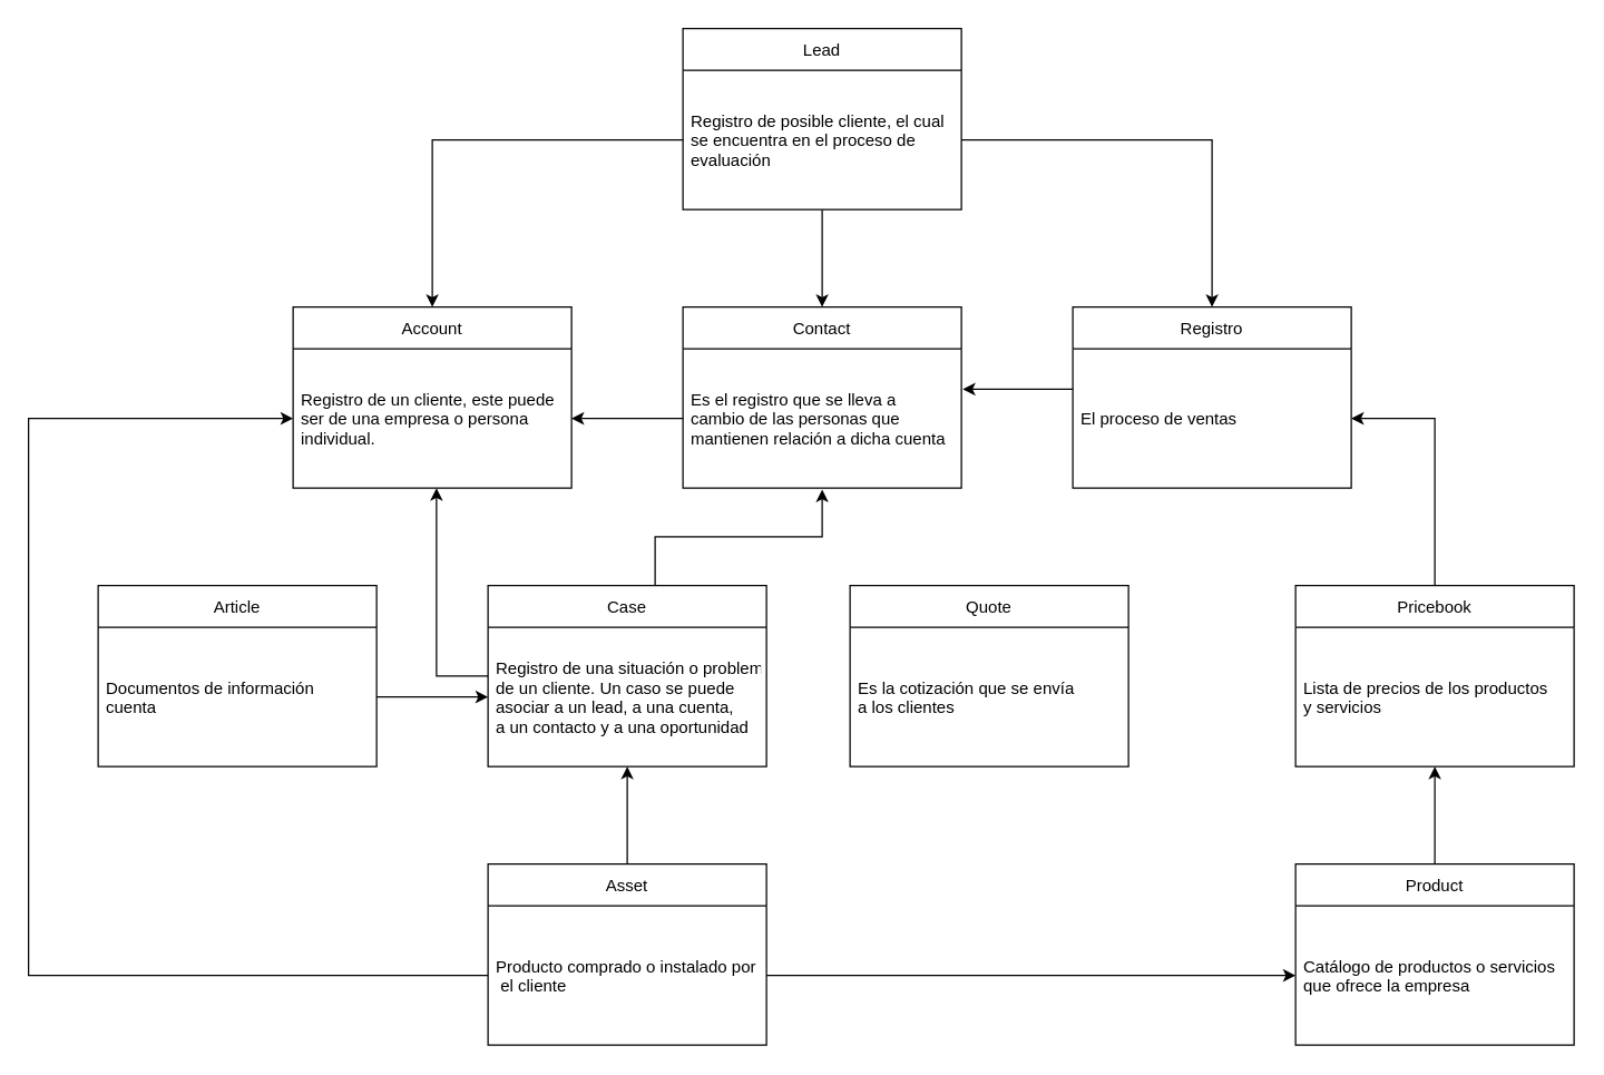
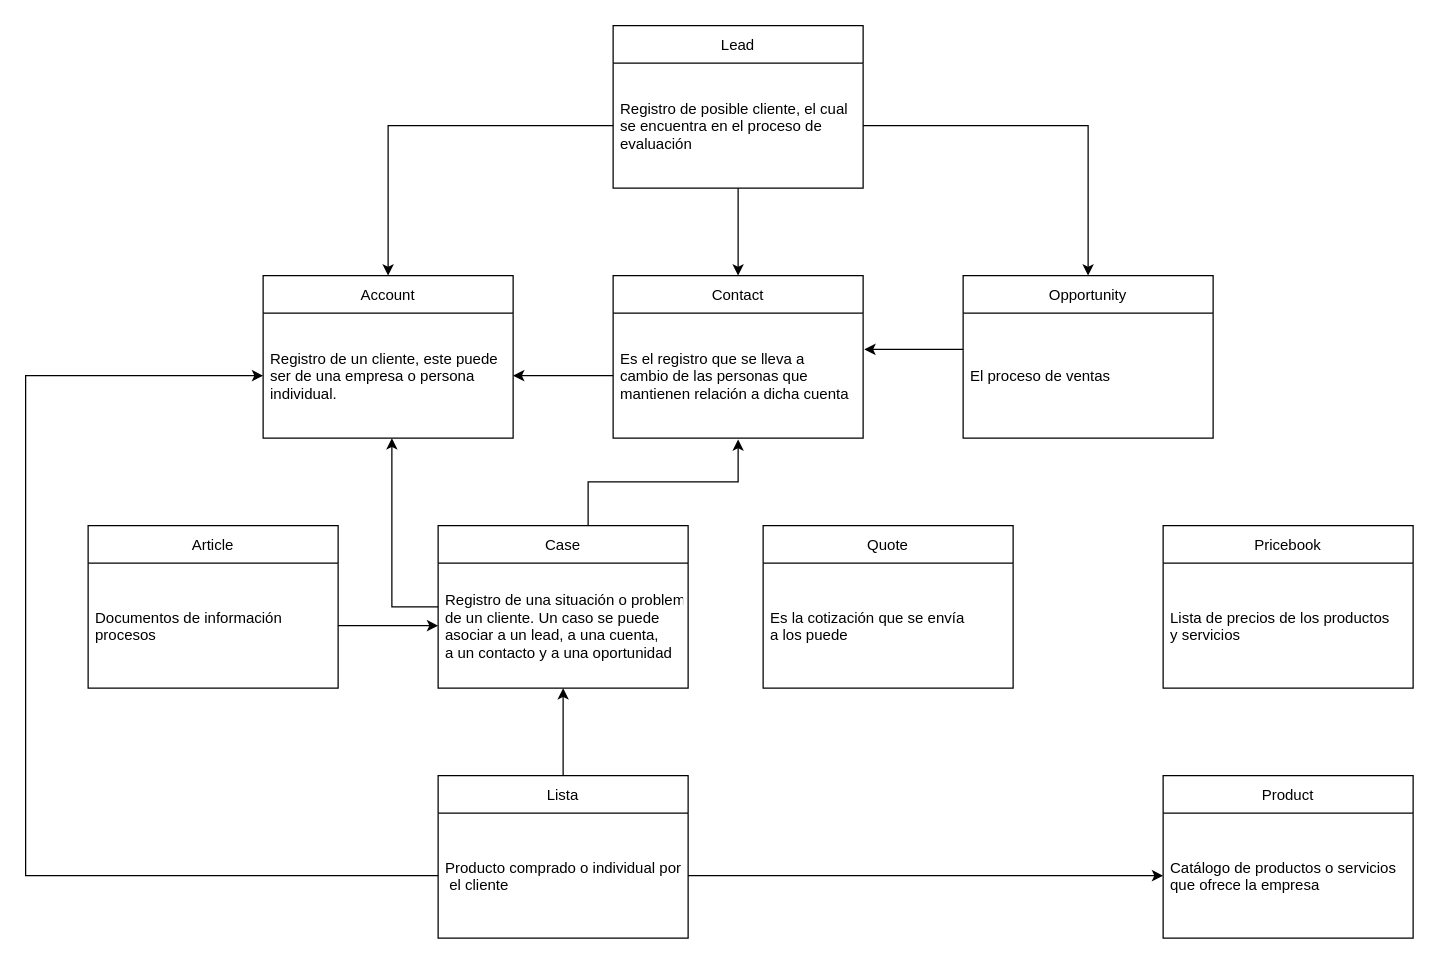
  <mxCell id="0" />
  <mxCell id="1" parent="0" />
  <mxCell id="2" value="Lead" style="swimlane;fontStyle=0;childLayout=stackLayout;horizontal=1;startSize=30;horizontalStack=0;resizeParent=1;resizeParentMax=0;resizeLast=0;collapsible=1;marginBottom=0;" vertex="1" parent="1"><mxGeometry x="490" y="20" width="200" height="130" as="geometry" /></mxCell>
  <mxCell id="3" value="Registro de posible cliente, el cual &#10;se encuentra en el proceso de &#10;evaluación" style="text;strokeColor=none;fillColor=none;align=left;verticalAlign=middle;spacingLeft=4;spacingRight=4;overflow=hidden;points=[[0,0.5],[1,0.5]];portConstraint=eastwest;rotatable=0;" vertex="1" parent="2"><mxGeometry y="30" width="200" height="100" as="geometry" /></mxCell>
  <mxCell id="4" value="Account" style="swimlane;fontStyle=0;childLayout=stackLayout;horizontal=1;startSize=30;horizontalStack=0;resizeParent=1;resizeParentMax=0;resizeLast=0;collapsible=1;marginBottom=0;" vertex="1" parent="1"><mxGeometry x="210" y="220" width="200" height="130" as="geometry" /></mxCell>
  <mxCell id="5" value="Registro de un cliente, este puede &#10;ser de una empresa o persona &#10;individual." style="text;strokeColor=none;fillColor=none;align=left;verticalAlign=middle;spacingLeft=4;spacingRight=4;overflow=hidden;points=[[0,0.5],[1,0.5]];portConstraint=eastwest;rotatable=0;" vertex="1" parent="4"><mxGeometry y="30" width="200" height="100" as="geometry" /></mxCell>
  <mxCell id="6" style="edgeStyle=orthogonalEdgeStyle;rounded=0;orthogonalLoop=1;jettySize=auto;html=1;entryX=0.515;entryY=1;entryDx=0;entryDy=0;entryPerimeter=0;" edge="1" parent="1" source="8" target="5"><mxGeometry relative="1" as="geometry"><Array as="points"><mxPoint x="313" y="400" /><mxPoint x="313" y="400" /></Array></mxGeometry></mxCell>
  <mxCell id="7" style="edgeStyle=orthogonalEdgeStyle;rounded=0;orthogonalLoop=1;jettySize=auto;html=1;entryX=0.5;entryY=1.01;entryDx=0;entryDy=0;entryPerimeter=0;" edge="1" parent="1" source="8" target="11"><mxGeometry relative="1" as="geometry"><Array as="points"><mxPoint x="470" y="385" /><mxPoint x="590" y="385" /></Array></mxGeometry></mxCell>
  <mxCell id="8" value="Case" style="swimlane;fontStyle=0;childLayout=stackLayout;horizontal=1;startSize=30;horizontalStack=0;resizeParent=1;resizeParentMax=0;resizeLast=0;collapsible=1;marginBottom=0;" vertex="1" parent="1"><mxGeometry x="350" y="420" width="200" height="130" as="geometry" /></mxCell>
  <mxCell id="9" value="Registro de una situación o problema&#10;de un cliente. Un caso se puede &#10;asociar a un lead, a una cuenta,&#10;a un contacto y a una oportunidad" style="text;strokeColor=none;fillColor=none;align=left;verticalAlign=middle;spacingLeft=4;spacingRight=4;overflow=hidden;points=[[0,0.5],[1,0.5]];portConstraint=eastwest;rotatable=0;" vertex="1" parent="8"><mxGeometry y="30" width="200" height="100" as="geometry" /></mxCell>
  <mxCell id="10" value="Contact" style="swimlane;fontStyle=0;childLayout=stackLayout;horizontal=1;startSize=30;horizontalStack=0;resizeParent=1;resizeParentMax=0;resizeLast=0;collapsible=1;marginBottom=0;" vertex="1" parent="1"><mxGeometry x="490" y="220" width="200" height="130" as="geometry" /></mxCell>
  <mxCell id="11" value="Es el registro que se lleva a&#10;cambio de las personas que&#10;mantienen relación a dicha cuenta " style="text;strokeColor=none;fillColor=none;align=left;verticalAlign=middle;spacingLeft=4;spacingRight=4;overflow=hidden;points=[[0,0.5],[1,0.5]];portConstraint=eastwest;rotatable=0;" vertex="1" parent="10"><mxGeometry y="30" width="200" height="100" as="geometry" /></mxCell>
  <mxCell id="12" value="Article" style="swimlane;fontStyle=0;childLayout=stackLayout;horizontal=1;startSize=30;horizontalStack=0;resizeParent=1;resizeParentMax=0;resizeLast=0;collapsible=1;marginBottom=0;" vertex="1" parent="1"><mxGeometry x="70" y="420" width="200" height="130" as="geometry" /></mxCell>
- <mxCell id="13" value="Documentos de información &#10;cuenta" style="text;strokeColor=none;fillColor=none;align=left;verticalAlign=middle;spacingLeft=4;spacingRight=4;overflow=hidden;points=[[0,0.5],[1,0.5]];portConstraint=eastwest;rotatable=0;" vertex="1" parent="12"><mxGeometry y="30" width="200" height="100" as="geometry" /></mxCell>
- <mxCell id="14" style="edgeStyle=orthogonalEdgeStyle;rounded=0;orthogonalLoop=1;jettySize=auto;html=1;entryX=0.5;entryY=1;entryDx=0;entryDy=0;entryPerimeter=0;" edge="1" parent="1" source="15" target="21"><mxGeometry relative="1" as="geometry" /></mxCell>
+ <mxCell id="13" value="Documentos de información &#10;procesos" style="text;strokeColor=none;fillColor=none;align=left;verticalAlign=middle;spacingLeft=4;spacingRight=4;overflow=hidden;points=[[0,0.5],[1,0.5]];portConstraint=eastwest;rotatable=0;" vertex="1" parent="12"><mxGeometry y="30" width="200" height="100" as="geometry" /></mxCell>
  <mxCell id="15" value="Product" style="swimlane;fontStyle=0;childLayout=stackLayout;horizontal=1;startSize=30;horizontalStack=0;resizeParent=1;resizeParentMax=0;resizeLast=0;collapsible=1;marginBottom=0;" vertex="1" parent="1"><mxGeometry x="930" y="620" width="200" height="130" as="geometry" /></mxCell>
  <mxCell id="16" value="Catálogo de productos o servicios&#10;que ofrece la empresa" style="text;strokeColor=none;fillColor=none;align=left;verticalAlign=middle;spacingLeft=4;spacingRight=4;overflow=hidden;points=[[0,0.5],[1,0.5]];portConstraint=eastwest;rotatable=0;" vertex="1" parent="15"><mxGeometry y="30" width="200" height="100" as="geometry" /></mxCell>
  <mxCell id="17" value="Quote" style="swimlane;fontStyle=0;childLayout=stackLayout;horizontal=1;startSize=30;horizontalStack=0;resizeParent=1;resizeParentMax=0;resizeLast=0;collapsible=1;marginBottom=0;" vertex="1" parent="1"><mxGeometry x="610" y="420" width="200" height="130" as="geometry" /></mxCell>
- <mxCell id="18" value="Es la cotización que se envía &#10;a los clientes" style="text;strokeColor=none;fillColor=none;align=left;verticalAlign=middle;spacingLeft=4;spacingRight=4;overflow=hidden;points=[[0,0.5],[1,0.5]];portConstraint=eastwest;rotatable=0;" vertex="1" parent="17"><mxGeometry y="30" width="200" height="100" as="geometry" /></mxCell>
- <mxCell id="19" style="edgeStyle=orthogonalEdgeStyle;rounded=0;orthogonalLoop=1;jettySize=auto;html=1;entryX=1;entryY=0.5;entryDx=0;entryDy=0;" edge="1" parent="1" source="20" target="26"><mxGeometry relative="1" as="geometry" /></mxCell>
+ <mxCell id="18" value="Es la cotización que se envía &#10;a los puede" style="text;strokeColor=none;fillColor=none;align=left;verticalAlign=middle;spacingLeft=4;spacingRight=4;overflow=hidden;points=[[0,0.5],[1,0.5]];portConstraint=eastwest;rotatable=0;" vertex="1" parent="17"><mxGeometry y="30" width="200" height="100" as="geometry" /></mxCell>
  <mxCell id="20" value="Pricebook" style="swimlane;fontStyle=0;childLayout=stackLayout;horizontal=1;startSize=30;horizontalStack=0;resizeParent=1;resizeParentMax=0;resizeLast=0;collapsible=1;marginBottom=0;" vertex="1" parent="1"><mxGeometry x="930" y="420" width="200" height="130" as="geometry" /></mxCell>
  <mxCell id="21" value="Lista de precios de los productos &#10;y servicios" style="text;strokeColor=none;fillColor=none;align=left;verticalAlign=middle;spacingLeft=4;spacingRight=4;overflow=hidden;points=[[0,0.5],[1,0.5]];portConstraint=eastwest;rotatable=0;" vertex="1" parent="20"><mxGeometry y="30" width="200" height="100" as="geometry" /></mxCell>
  <mxCell id="22" style="edgeStyle=orthogonalEdgeStyle;rounded=0;orthogonalLoop=1;jettySize=auto;html=1;" edge="1" parent="1" source="23"><mxGeometry relative="1" as="geometry"><mxPoint x="450" y="550" as="targetPoint" /><Array as="points"><mxPoint x="450" y="551" /></Array></mxGeometry></mxCell>
- <mxCell id="23" value="Asset" style="swimlane;fontStyle=0;childLayout=stackLayout;horizontal=1;startSize=30;horizontalStack=0;resizeParent=1;resizeParentMax=0;resizeLast=0;collapsible=1;marginBottom=0;" vertex="1" parent="1"><mxGeometry x="350" y="620" width="200" height="130" as="geometry" /></mxCell>
- <mxCell id="24" value="Producto comprado o instalado por&#10; el cliente" style="text;strokeColor=none;fillColor=none;align=left;verticalAlign=middle;spacingLeft=4;spacingRight=4;overflow=hidden;points=[[0,0.5],[1,0.5]];portConstraint=eastwest;rotatable=0;" vertex="1" parent="23"><mxGeometry y="30" width="200" height="100" as="geometry" /></mxCell>
- <mxCell id="25" value="Registro" style="swimlane;fontStyle=0;childLayout=stackLayout;horizontal=1;startSize=30;horizontalStack=0;resizeParent=1;resizeParentMax=0;resizeLast=0;collapsible=1;marginBottom=0;" vertex="1" parent="1"><mxGeometry x="770" y="220" width="200" height="130" as="geometry" /></mxCell>
+ <mxCell id="23" value="Lista" style="swimlane;fontStyle=0;childLayout=stackLayout;horizontal=1;startSize=30;horizontalStack=0;resizeParent=1;resizeParentMax=0;resizeLast=0;collapsible=1;marginBottom=0;" vertex="1" parent="1"><mxGeometry x="350" y="620" width="200" height="130" as="geometry" /></mxCell>
+ <mxCell id="24" value="Producto comprado o individual por&#10; el cliente" style="text;strokeColor=none;fillColor=none;align=left;verticalAlign=middle;spacingLeft=4;spacingRight=4;overflow=hidden;points=[[0,0.5],[1,0.5]];portConstraint=eastwest;rotatable=0;" vertex="1" parent="23"><mxGeometry y="30" width="200" height="100" as="geometry" /></mxCell>
+ <mxCell id="25" value="Opportunity" style="swimlane;fontStyle=0;childLayout=stackLayout;horizontal=1;startSize=30;horizontalStack=0;resizeParent=1;resizeParentMax=0;resizeLast=0;collapsible=1;marginBottom=0;" vertex="1" parent="1"><mxGeometry x="770" y="220" width="200" height="130" as="geometry" /></mxCell>
  <mxCell id="26" value="El proceso de ventas" style="text;strokeColor=none;fillColor=none;align=left;verticalAlign=middle;spacingLeft=4;spacingRight=4;overflow=hidden;points=[[0,0.5],[1,0.5]];portConstraint=eastwest;rotatable=0;" vertex="1" parent="25"><mxGeometry y="30" width="200" height="100" as="geometry" /></mxCell>
  <mxCell id="27" style="edgeStyle=orthogonalEdgeStyle;rounded=0;orthogonalLoop=1;jettySize=auto;html=1;entryX=0.5;entryY=0;entryDx=0;entryDy=0;" edge="1" parent="1" source="3" target="4"><mxGeometry relative="1" as="geometry" /></mxCell>
  <mxCell id="28" style="edgeStyle=orthogonalEdgeStyle;rounded=0;orthogonalLoop=1;jettySize=auto;html=1;" edge="1" parent="1" source="3" target="25"><mxGeometry relative="1" as="geometry" /></mxCell>
  <mxCell id="29" style="edgeStyle=orthogonalEdgeStyle;rounded=0;orthogonalLoop=1;jettySize=auto;html=1;entryX=0.5;entryY=0;entryDx=0;entryDy=0;" edge="1" parent="1" source="3" target="10"><mxGeometry relative="1" as="geometry"><Array as="points"><mxPoint x="590" y="170" /><mxPoint x="590" y="170" /></Array></mxGeometry></mxCell>
  <mxCell id="30" style="edgeStyle=orthogonalEdgeStyle;rounded=0;orthogonalLoop=1;jettySize=auto;html=1;entryX=0;entryY=0.5;entryDx=0;entryDy=0;" edge="1" parent="1" source="24" target="16"><mxGeometry relative="1" as="geometry" /></mxCell>
  <mxCell id="31" style="edgeStyle=orthogonalEdgeStyle;rounded=0;orthogonalLoop=1;jettySize=auto;html=1;" edge="1" parent="1" source="13" target="9"><mxGeometry relative="1" as="geometry" /></mxCell>
  <mxCell id="32" style="edgeStyle=orthogonalEdgeStyle;rounded=0;orthogonalLoop=1;jettySize=auto;html=1;entryX=0;entryY=0.5;entryDx=0;entryDy=0;" edge="1" parent="1" source="24" target="5"><mxGeometry relative="1" as="geometry"><Array as="points"><mxPoint x="20" y="700" /><mxPoint x="20" y="300" /></Array></mxGeometry></mxCell>
  <mxCell id="33" style="edgeStyle=orthogonalEdgeStyle;rounded=0;orthogonalLoop=1;jettySize=auto;html=1;entryX=1;entryY=0.5;entryDx=0;entryDy=0;" edge="1" parent="1" source="11" target="5"><mxGeometry relative="1" as="geometry"><mxPoint x="420" y="300" as="targetPoint" /></mxGeometry></mxCell>
  <mxCell id="34" style="edgeStyle=orthogonalEdgeStyle;rounded=0;orthogonalLoop=1;jettySize=auto;html=1;entryX=1.005;entryY=0.29;entryDx=0;entryDy=0;entryPerimeter=0;" edge="1" parent="1" source="26" target="11"><mxGeometry relative="1" as="geometry"><Array as="points"><mxPoint x="750" y="279" /><mxPoint x="750" y="279" /></Array></mxGeometry></mxCell>
